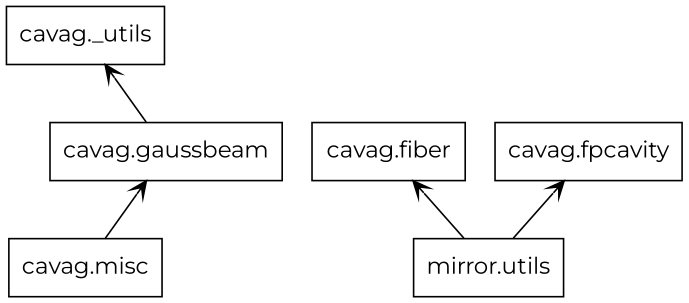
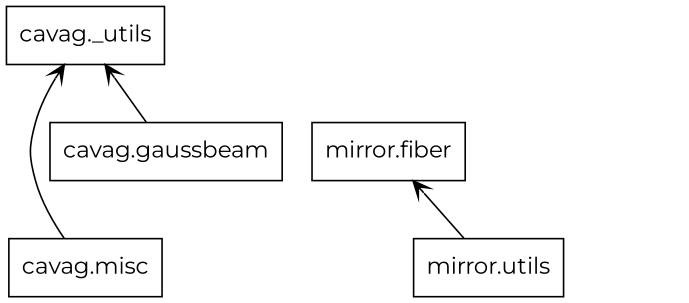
  digraph {
    fontname=Montserrat
    rankdir=BT
    node [fontname=Montserrat shape=box]
    edge [arrowhead=open arrowtail=none fontname=Montserrat]
    n1 [label="cavag._utils"]
-   n2 [label="cavag.fiber"]
-   n3 [label="cavag.fpcavity"]
+   n2 [label="mirror.fiber"]
    n4 [label="cavag.gaussbeam"]
    n5 [label="cavag.misc"]
    n6 [label="mirror.utils"]
    n4 -> n1
-   n5 -> n4
+   n5 -> n1
    n6 -> n2
-   n6 -> n3
  }
